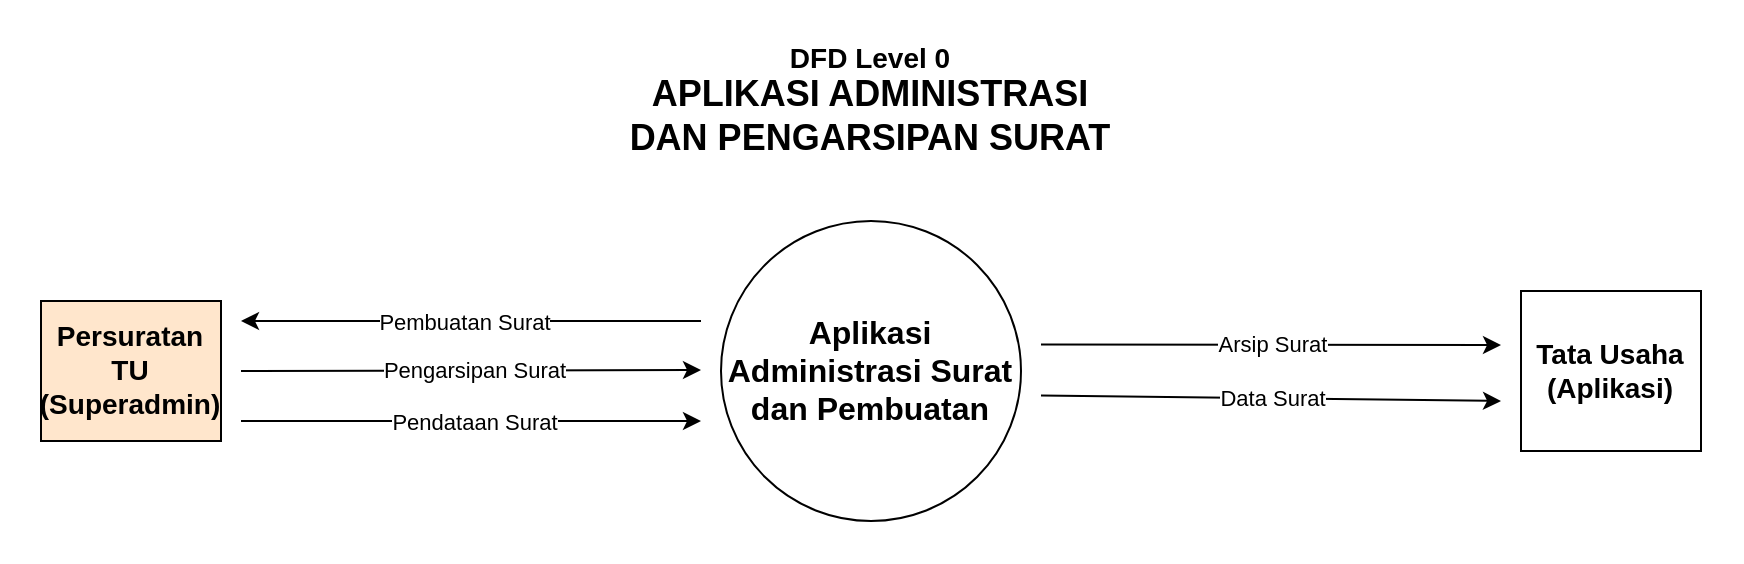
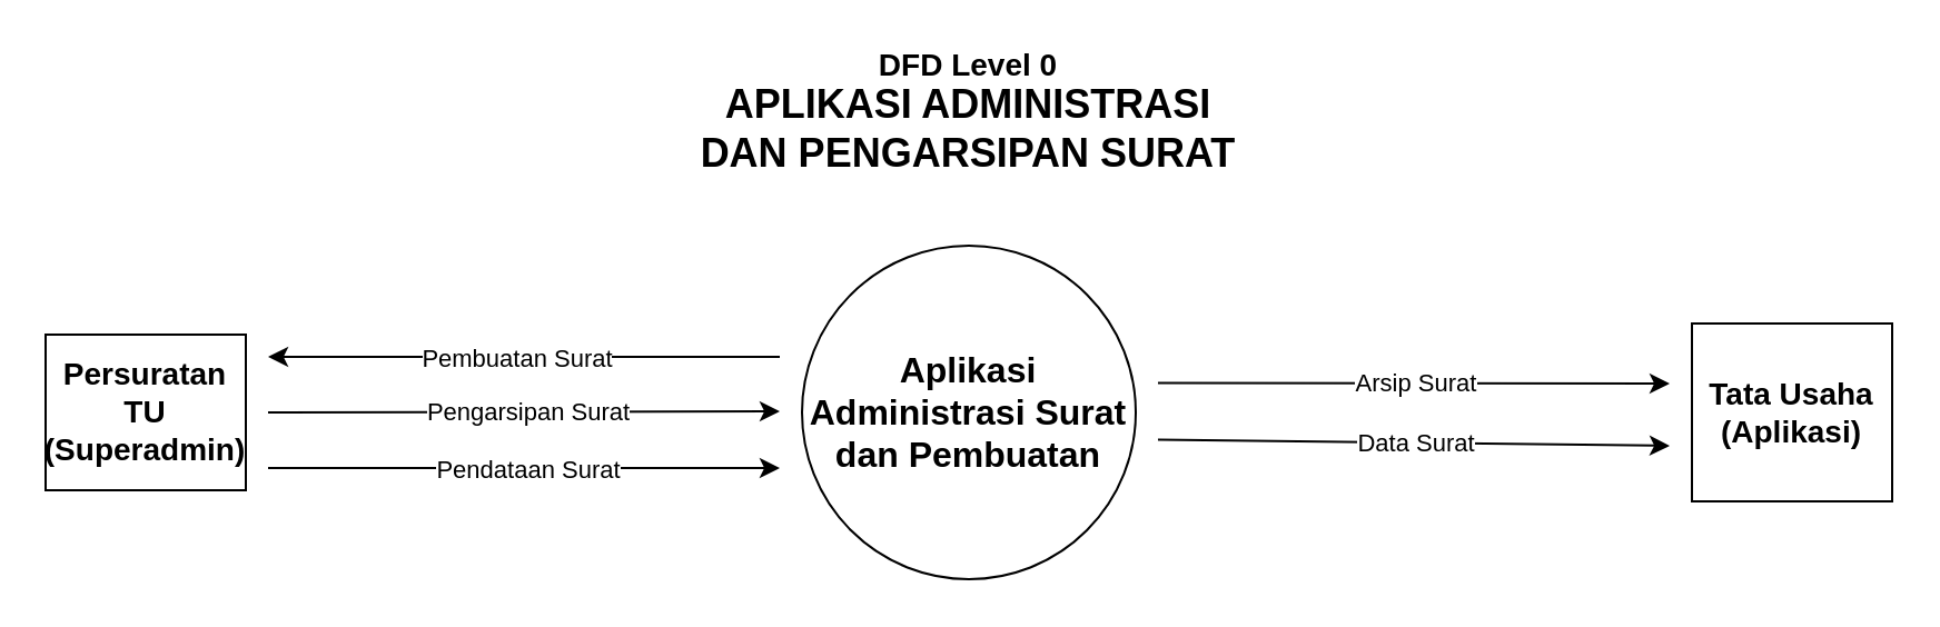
  <mxCell id="0" />
  <mxCell id="1" parent="0" />
  <mxCell id="2" value="&lt;font style=&quot;font-size: 16px;&quot;&gt;&lt;b&gt;Aplikasi Administrasi Surat dan Pembuatan&lt;/b&gt;&lt;/font&gt;" style="ellipse;whiteSpace=wrap;html=1;aspect=fixed;" parent="1" vertex="1"><mxGeometry x="360" y="110" width="150" height="150" as="geometry" /></mxCell>
- <mxCell id="3" value="&lt;font style=&quot;font-size: 14px;&quot;&gt;&lt;b&gt;Persuratan TU&lt;br&gt;(Superadmin)&lt;br&gt;&lt;/b&gt;&lt;/font&gt;" style="rounded=0;whiteSpace=wrap;html=1;fillColor=#ffe6cc;" parent="1" vertex="1"><mxGeometry x="20" y="150" width="90" height="70" as="geometry" /></mxCell>
+ <mxCell id="3" value="&lt;font style=&quot;font-size: 14px;&quot;&gt;&lt;b&gt;Persuratan TU&lt;br&gt;(Superadmin)&lt;br&gt;&lt;/b&gt;&lt;/font&gt;" style="rounded=0;whiteSpace=wrap;html=1;" parent="1" vertex="1"><mxGeometry x="20" y="150" width="90" height="70" as="geometry" /></mxCell>
  <mxCell id="4" value="&lt;font style=&quot;font-size: 14px;&quot;&gt;&lt;b&gt;Tata Usaha&lt;br&gt;(Aplikasi)&lt;br&gt;&lt;/b&gt;&lt;/font&gt;" style="rounded=0;whiteSpace=wrap;html=1;" parent="1" vertex="1"><mxGeometry x="760" y="145" width="90" height="80" as="geometry" /></mxCell>
  <mxCell id="5" value="" style="endArrow=classic;html=1;rounded=0;" parent="1" edge="1"><mxGeometry width="50" height="50" relative="1" as="geometry"><mxPoint x="120" y="210" as="sourcePoint" /><mxPoint x="350" y="210" as="targetPoint" /></mxGeometry></mxCell>
  <mxCell id="6" value="Pendataan Surat" style="edgeLabel;html=1;align=center;verticalAlign=middle;resizable=0;points=[];" parent="5" vertex="1" connectable="0"><mxGeometry x="-0.098" y="-2" relative="1" as="geometry"><mxPoint x="12" y="-2" as="offset" /></mxGeometry></mxCell>
  <mxCell id="7" value="" style="endArrow=classic;html=1;rounded=0;" parent="1" edge="1"><mxGeometry width="50" height="50" relative="1" as="geometry"><mxPoint x="120" y="185" as="sourcePoint" /><mxPoint x="350" y="184.5" as="targetPoint" /></mxGeometry></mxCell>
  <mxCell id="8" value="Pengarsipan Surat" style="edgeLabel;html=1;align=center;verticalAlign=middle;resizable=0;points=[];" parent="7" vertex="1" connectable="0"><mxGeometry x="-0.098" y="-2" relative="1" as="geometry"><mxPoint x="12" y="-2" as="offset" /></mxGeometry></mxCell>
  <mxCell id="9" value="" style="endArrow=classic;html=1;rounded=0;" parent="1" edge="1"><mxGeometry width="50" height="50" relative="1" as="geometry"><mxPoint x="350" y="160" as="sourcePoint" /><mxPoint x="120" y="160" as="targetPoint" /></mxGeometry></mxCell>
  <mxCell id="10" value="Pembuatan Surat" style="edgeLabel;html=1;align=center;verticalAlign=middle;resizable=0;points=[];" parent="9" vertex="1" connectable="0"><mxGeometry x="-0.098" y="-2" relative="1" as="geometry"><mxPoint x="-15" y="2" as="offset" /></mxGeometry></mxCell>
  <mxCell id="11" value="" style="endArrow=classic;html=1;rounded=0;" parent="1" edge="1"><mxGeometry width="50" height="50" relative="1" as="geometry"><mxPoint x="520" y="197.25" as="sourcePoint" /><mxPoint x="750" y="200" as="targetPoint" /></mxGeometry></mxCell>
  <mxCell id="12" value="Data Surat" style="edgeLabel;html=1;align=center;verticalAlign=middle;resizable=0;points=[];" parent="11" vertex="1" connectable="0"><mxGeometry x="-0.098" y="-2" relative="1" as="geometry"><mxPoint x="12" y="-2" as="offset" /></mxGeometry></mxCell>
  <mxCell id="13" value="" style="endArrow=classic;html=1;rounded=0;" parent="1" edge="1"><mxGeometry width="50" height="50" relative="1" as="geometry"><mxPoint x="520" y="171.75" as="sourcePoint" /><mxPoint x="750" y="172" as="targetPoint" /></mxGeometry></mxCell>
  <mxCell id="14" value="Arsip Surat" style="edgeLabel;html=1;align=center;verticalAlign=middle;resizable=0;points=[];" parent="13" vertex="1" connectable="0"><mxGeometry x="-0.098" y="-2" relative="1" as="geometry"><mxPoint x="12" y="-2" as="offset" /></mxGeometry></mxCell>
  <mxCell id="15" value="&lt;font style=&quot;&quot;&gt;&lt;b style=&quot;&quot;&gt;&lt;font style=&quot;font-size: 14px;&quot;&gt;DFD Level 0&lt;/font&gt;&lt;/b&gt;&lt;br&gt;&lt;b style=&quot;&quot;&gt;&lt;font style=&quot;font-size: 18px;&quot;&gt;APLIKASI ADMINISTRASI DAN PENGARSIPAN SURAT&lt;/font&gt;&lt;/b&gt;&lt;br&gt;&lt;/font&gt;" style="text;html=1;strokeColor=none;fillColor=none;align=center;verticalAlign=middle;whiteSpace=wrap;rounded=0;" vertex="1" parent="1"><mxGeometry x="310" y="20" width="250" height="60" as="geometry" /></mxCell>
